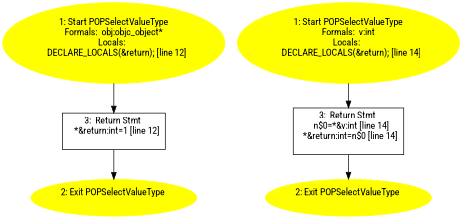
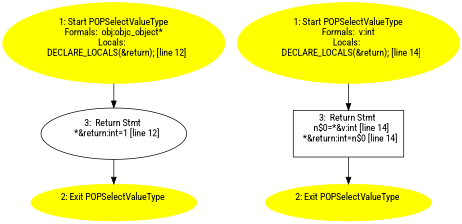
  digraph {
    fontname="Roboto Condensed"
    node [color=yellow style=filled fontname="Roboto Condensed"]
    edge [fontname="Roboto Condensed"]
    n1 [label="1: Start POPSelectValueType\nFormals:  obj:objc_object*\nLocals:  \n   DECLARE_LOCALS(&return); [line 12]\n "]
-   n2 [label="3:  Return Stmt \n   *&return:int=1 [line 12]\n " shape=box color="" style=""]
+   n2 [label="3:  Return Stmt \n   *&return:int=1 [line 12]\n " shape=ellipse color="" style=""]
    n3 [label="2: Exit POPSelectValueType \n  "]
    n4 [label="1: Start POPSelectValueType\nFormals:  v:int\nLocals:  \n   DECLARE_LOCALS(&return); [line 14]\n "]
    n5 [label="3:  Return Stmt \n   n$0=*&v:int [line 14]\n  *&return:int=n$0 [line 14]\n " shape=box color="" style=""]
    n6 [label="2: Exit POPSelectValueType \n  "]
    n1 -> n2
    n2 -> n3
    n4 -> n5
    n5 -> n6
  }
